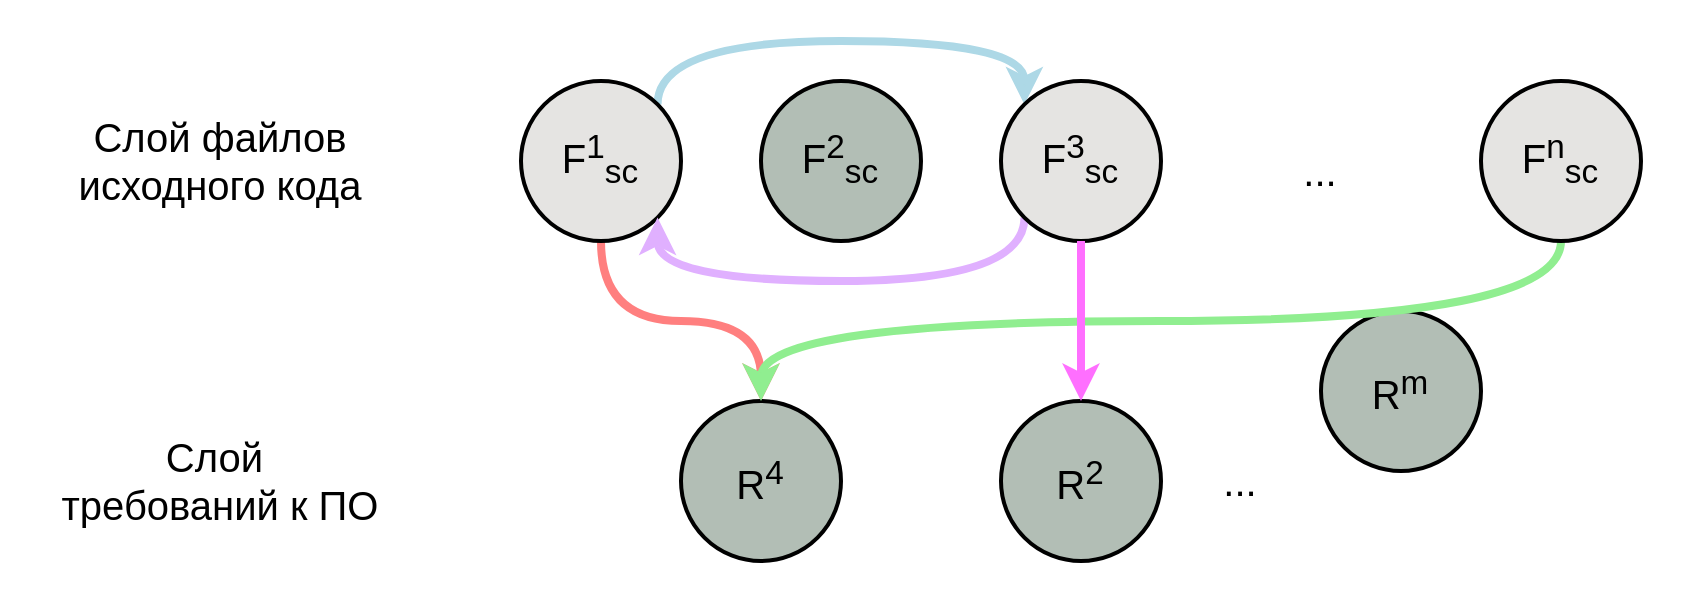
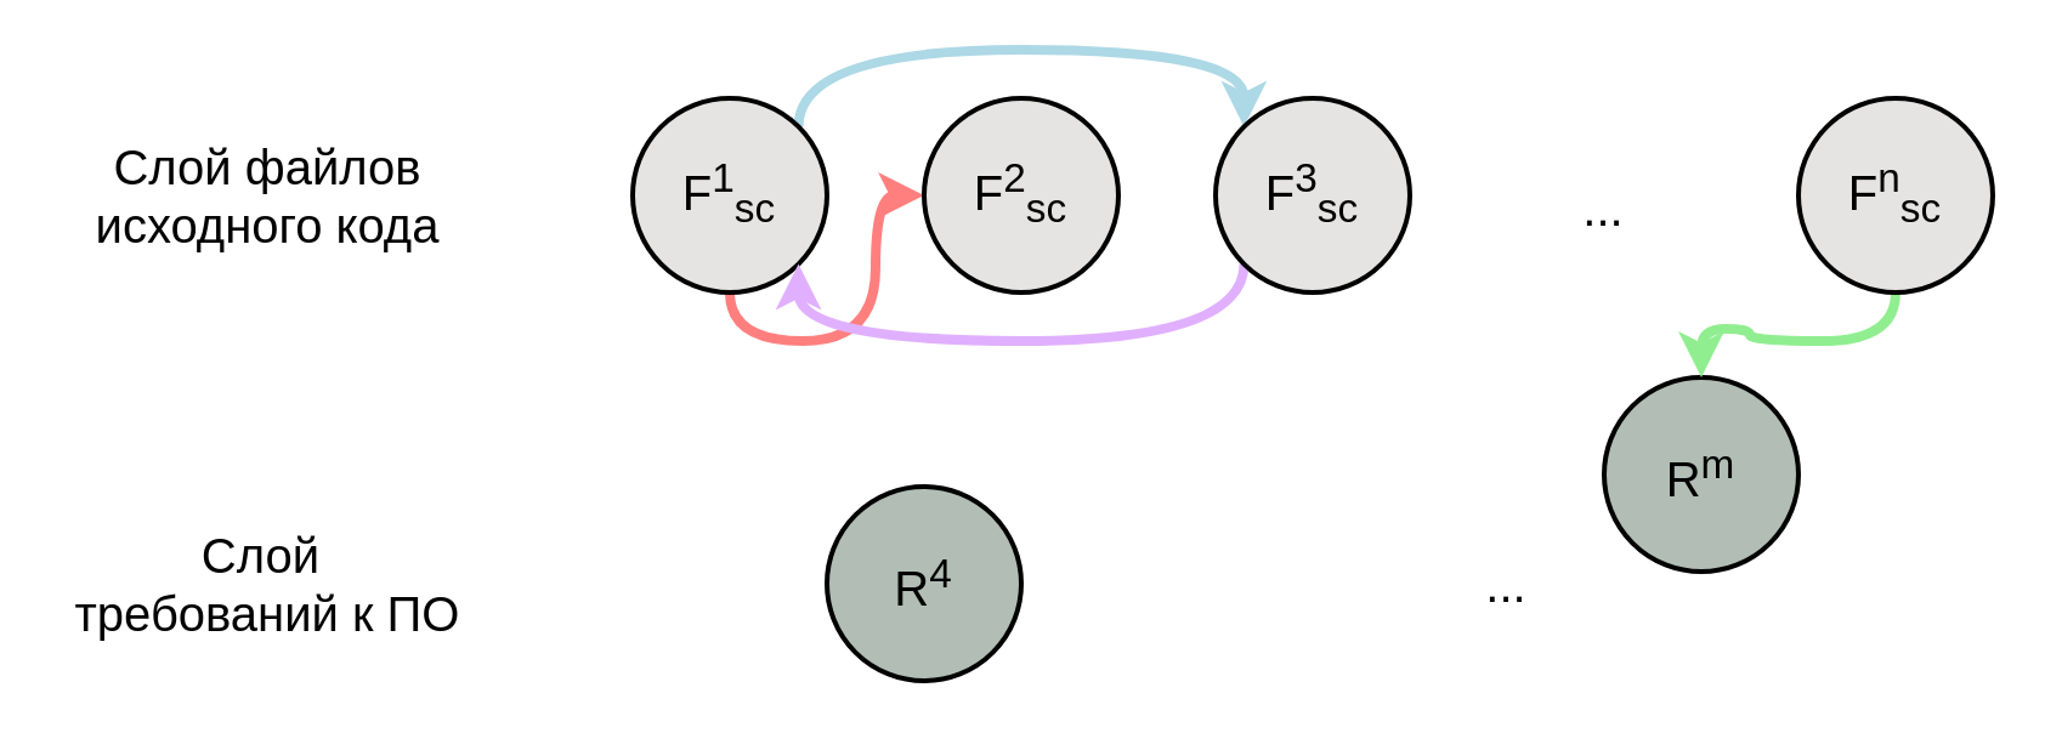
  <mxCell id="0" />
  <mxCell id="1" parent="0" />
  <mxCell id="2" style="edgeStyle=orthogonalEdgeStyle;curved=1;rounded=0;orthogonalLoop=1;jettySize=auto;html=1;exitX=1;exitY=0;exitDx=0;exitDy=0;entryX=0;entryY=0;entryDx=0;entryDy=0;fontSize=20;strokeWidth=4;strokeColor=#ADD8E6;" parent="1" source="4" target="7" edge="1"><mxGeometry relative="1" as="geometry"><Array as="points"><mxPoint x="328" y="20" /><mxPoint x="512" y="20" /></Array></mxGeometry></mxCell>
- <mxCell id="3" style="edgeStyle=orthogonalEdgeStyle;curved=1;rounded=0;orthogonalLoop=1;jettySize=auto;html=1;exitX=0.5;exitY=1;exitDx=0;exitDy=0;entryX=0.5;entryY=0;entryDx=0;entryDy=0;strokeWidth=4;strokeColor=#FF7F7F;" parent="1" source="4" target="8" edge="1"><mxGeometry relative="1" as="geometry" /></mxCell>
+ <mxCell id="3" style="edgeStyle=orthogonalEdgeStyle;curved=1;rounded=0;orthogonalLoop=1;jettySize=auto;html=1;exitX=0.5;exitY=1;exitDx=0;exitDy=0;strokeWidth=4;strokeColor=#FF7F7F;" parent="1" source="4" target="5" edge="1"><mxGeometry relative="1" as="geometry" /></mxCell>
  <mxCell id="4" value="F&lt;sup&gt;1&lt;/sup&gt;&lt;sub&gt;sc&lt;/sub&gt;" style="ellipse;whiteSpace=wrap;html=1;aspect=fixed;fontSize=20;strokeWidth=2;fillColor=#E5E4E2;" parent="1" vertex="1"><mxGeometry x="260" y="40" width="80" height="80" as="geometry" /></mxCell>
- <mxCell id="5" value="F&lt;sup&gt;2&lt;/sup&gt;&lt;sub&gt;sc&lt;/sub&gt;" style="ellipse;whiteSpace=wrap;html=1;aspect=fixed;fontSize=20;strokeWidth=2;fillColor=#b2beb5;" parent="1" vertex="1"><mxGeometry x="380" y="40" width="80" height="80" as="geometry" /></mxCell>
+ <mxCell id="5" value="F&lt;sup&gt;2&lt;/sup&gt;&lt;sub&gt;sc&lt;/sub&gt;" style="ellipse;whiteSpace=wrap;html=1;aspect=fixed;fontSize=20;strokeWidth=2;fillColor=#E5E4E2;" parent="1" vertex="1"><mxGeometry x="380" y="40" width="80" height="80" as="geometry" /></mxCell>
  <mxCell id="6" style="edgeStyle=orthogonalEdgeStyle;curved=1;rounded=0;orthogonalLoop=1;jettySize=auto;html=1;exitX=0;exitY=1;exitDx=0;exitDy=0;entryX=1;entryY=1;entryDx=0;entryDy=0;fontSize=20;strokeWidth=4;strokeColor=#E0B0FF;" parent="1" source="7" target="4" edge="1"><mxGeometry relative="1" as="geometry"><Array as="points"><mxPoint x="512" y="140" /><mxPoint x="328" y="140" /></Array></mxGeometry></mxCell>
  <mxCell id="7" value="F&lt;sup&gt;3&lt;/sup&gt;&lt;sub&gt;sc&lt;/sub&gt;" style="ellipse;whiteSpace=wrap;html=1;aspect=fixed;fontSize=20;strokeWidth=2;fillColor=#E5E4E2;" parent="1" vertex="1"><mxGeometry x="500" y="40" width="80" height="80" as="geometry" /></mxCell>
  <mxCell id="8" value="R&lt;sup&gt;4&lt;/sup&gt;" style="ellipse;whiteSpace=wrap;html=1;aspect=fixed;fontSize=20;strokeWidth=2;fillColor=#B2BEB5;" parent="1" vertex="1"><mxGeometry x="340" y="200" width="80" height="80" as="geometry" /></mxCell>
- <mxCell id="9" value="R&lt;sup&gt;2&lt;/sup&gt;" style="ellipse;whiteSpace=wrap;html=1;aspect=fixed;fontSize=20;strokeWidth=2;fillColor=#B2BEB5;" parent="1" vertex="1"><mxGeometry x="500" y="200" width="80" height="80" as="geometry" /></mxCell>
  <mxCell id="10" value="R&lt;sup&gt;m&lt;/sup&gt;" style="ellipse;whiteSpace=wrap;html=1;aspect=fixed;fontSize=20;strokeWidth=2;fillColor=#B2BEB5;" parent="1" vertex="1"><mxGeometry x="660" y="155" width="80" height="80" as="geometry" /></mxCell>
  <mxCell id="11" value="..." style="text;html=1;align=center;verticalAlign=middle;whiteSpace=wrap;rounded=0;fontSize=20;strokeWidth=2;" parent="1" vertex="1"><mxGeometry x="590" y="225" width="60" height="30" as="geometry" /></mxCell>
- <mxCell id="12" style="edgeStyle=orthogonalEdgeStyle;curved=1;rounded=0;orthogonalLoop=1;jettySize=auto;html=1;exitX=0.5;exitY=1;exitDx=0;exitDy=0;strokeWidth=4;strokeColor=#90EE90;" parent="1" source="13" target="8" edge="1"><mxGeometry relative="1" as="geometry" /></mxCell>
+ <mxCell id="12" style="edgeStyle=orthogonalEdgeStyle;curved=1;rounded=0;orthogonalLoop=1;jettySize=auto;html=1;exitX=0.5;exitY=1;exitDx=0;exitDy=0;entryX=0.5;entryY=0;entryDx=0;entryDy=0;strokeWidth=4;strokeColor=#90EE90;" parent="1" source="13" target="10" edge="1"><mxGeometry relative="1" as="geometry" /></mxCell>
  <mxCell id="13" value="F&lt;sup&gt;n&lt;/sup&gt;&lt;sub&gt;sc&lt;/sub&gt;" style="ellipse;whiteSpace=wrap;html=1;aspect=fixed;fontSize=20;strokeWidth=2;fillColor=#E5E4E2;" parent="1" vertex="1"><mxGeometry x="740" y="40" width="80" height="80" as="geometry" /></mxCell>
  <mxCell id="14" value="..." style="text;html=1;align=center;verticalAlign=middle;whiteSpace=wrap;rounded=0;fontSize=20;strokeWidth=2;" parent="1" vertex="1"><mxGeometry x="630" y="70" width="60" height="30" as="geometry" /></mxCell>
- <mxCell id="15" value="" style="endArrow=classic;html=1;rounded=0;exitX=0.5;exitY=1;exitDx=0;exitDy=0;entryX=0.5;entryY=0;entryDx=0;entryDy=0;fontSize=20;strokeWidth=4;strokeColor=#FF6FFF;" parent="1" source="7" target="9" edge="1"><mxGeometry width="50" height="50" relative="1" as="geometry"><mxPoint x="540" y="250" as="sourcePoint" /><mxPoint x="590" y="200" as="targetPoint" /></mxGeometry></mxCell>
  <mxCell id="16" value="Слой файлов исходного кода" style="text;html=1;align=center;verticalAlign=middle;whiteSpace=wrap;rounded=0;fontSize=20;strokeWidth=2;" parent="1" vertex="1"><mxGeometry x="20" y="65" width="180" height="30" as="geometry" /></mxCell>
  <mxCell id="17" value="Слой&amp;nbsp;&lt;div&gt;требований к ПО&lt;/div&gt;" style="text;html=1;align=center;verticalAlign=middle;whiteSpace=wrap;rounded=0;fontSize=20;strokeWidth=2;" parent="1" vertex="1"><mxGeometry x="20" y="225" width="180" height="30" as="geometry" /></mxCell>
